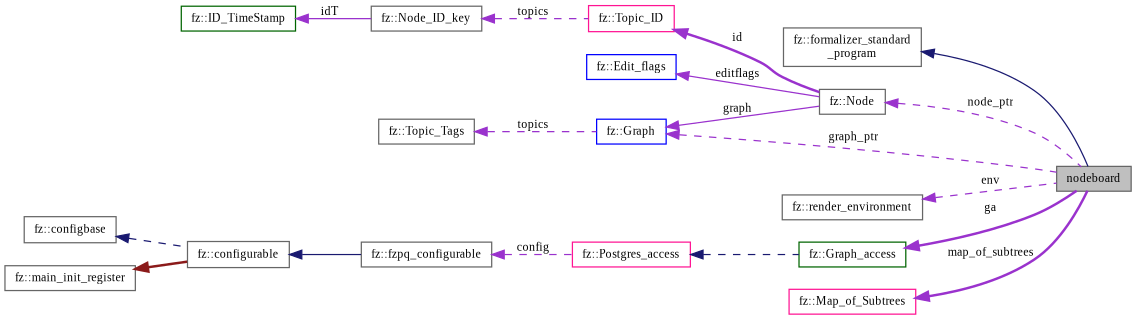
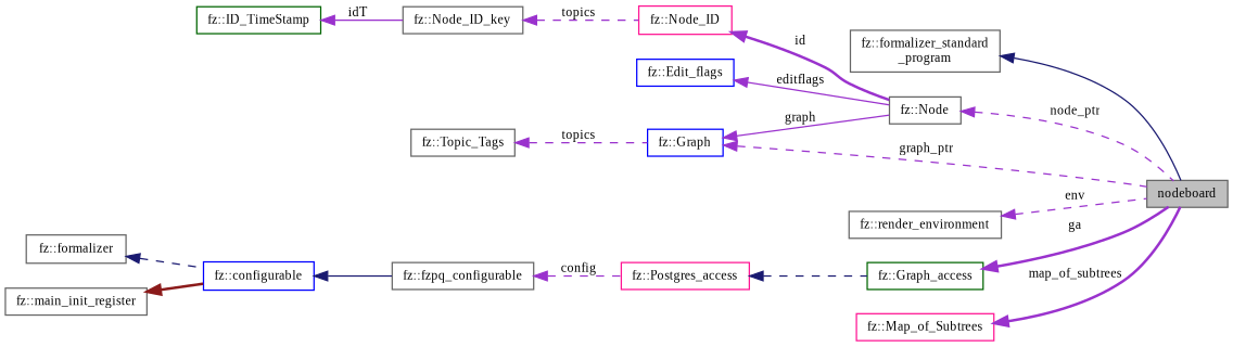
  digraph {
    fontname="Liberation Serif"
    rankdir=LR
    node [color=gray40 fillcolor=white fontname="Liberation Serif" fontsize=10 shape=record style=filled]
    edge [color=darkorchid3 dir=back fontname="Liberation Serif" fontsize=10 labelfontname=Helvetica labelfontsize=10 style=dashed]
    n1 [fillcolor=grey75 fontcolor=black height=0.2 label=nodeboard width=0.4]
    n2 [height=0.2 label="fz::formalizer_standard\l_program" width=0.4]
    n3 [color=blue height=0.2 label="fz::Graph" width=0.4]
    n4 [height=0.2 label="fz::Node" width=0.4]
    n5 [height=0.2 label="fz::Topic_Tags" width=0.4]
    n6 [height=0.2 label="fz::render_environment" width=0.4]
-   n7 [color=deeppink height=0.2 label="fz::Topic_ID" width=0.4]
+   n7 [color=deeppink height=0.2 label="fz::Node_ID" width=0.4]
    n8 [height=0.2 label="fz::Node_ID_key" width=0.4]
    n9 [color=darkgreen height=0.2 label="fz::ID_TimeStamp" width=0.4]
    n10 [color=blue height=0.2 label="fz::Edit_flags" width=0.4]
    n11 [color=darkgreen height=0.2 label="fz::Graph_access" width=0.4]
    n12 [color=deeppink height=0.2 label="fz::Postgres_access" width=0.4]
    n13 [height=0.2 label="fz::fzpq_configurable" width=0.4]
-   n14 [height=0.2 label="fz::configurable" width=0.4]
-   n15 [height=0.2 label="fz::configbase" width=0.4]
+   n14 [color=blue height=0.2 label="fz::configurable" width=0.4]
+   n15 [height=0.2 label="fz::formalizer" width=0.4]
    n16 [height=0.2 label="fz::main_init_register" width=0.4]
    n17 [color=deeppink height=0.2 label="fz::Map_of_Subtrees" width=0.4]
    n2 -> n1 [color=midnightblue style=solid]
    n3 -> n1 [label=" graph_ptr"]
    n3 -> n4 [label=" graph" style=solid]
    n4 -> n1 [label=" node_ptr"]
    n5 -> n3 [label=" topics"]
    n6 -> n1 [label=" env"]
    n7 -> n4 [label=" id" style=bold]
    n8 -> n7 [label=" topics"]
    n9 -> n8 [label=" idT" style=solid]
    n10 -> n4 [label=" editflags" style=solid]
    n11 -> n1 [label=" ga" style=bold]
    n12 -> n11 [color=midnightblue]
    n13 -> n12 [label=" config"]
    n14 -> n13 [color=midnightblue style=solid]
    n15 -> n14 [color=midnightblue]
    n16 -> n14 [color=firebrick4 style=bold]
    n17 -> n1 [label=" map_of_subtrees" style=bold]
  }
